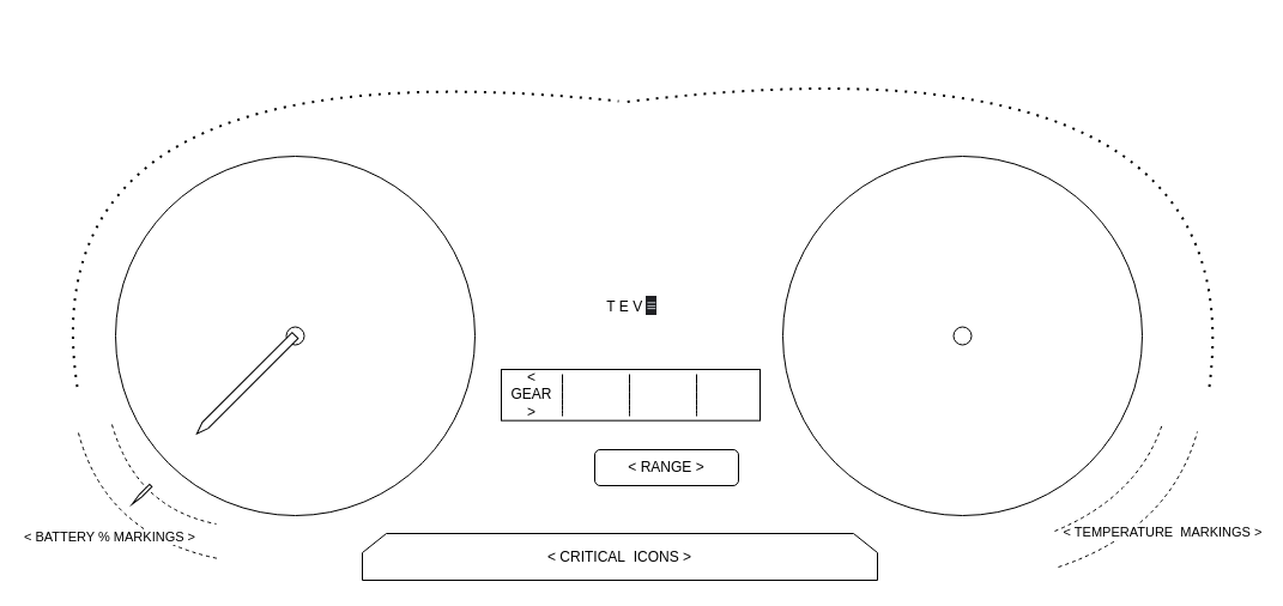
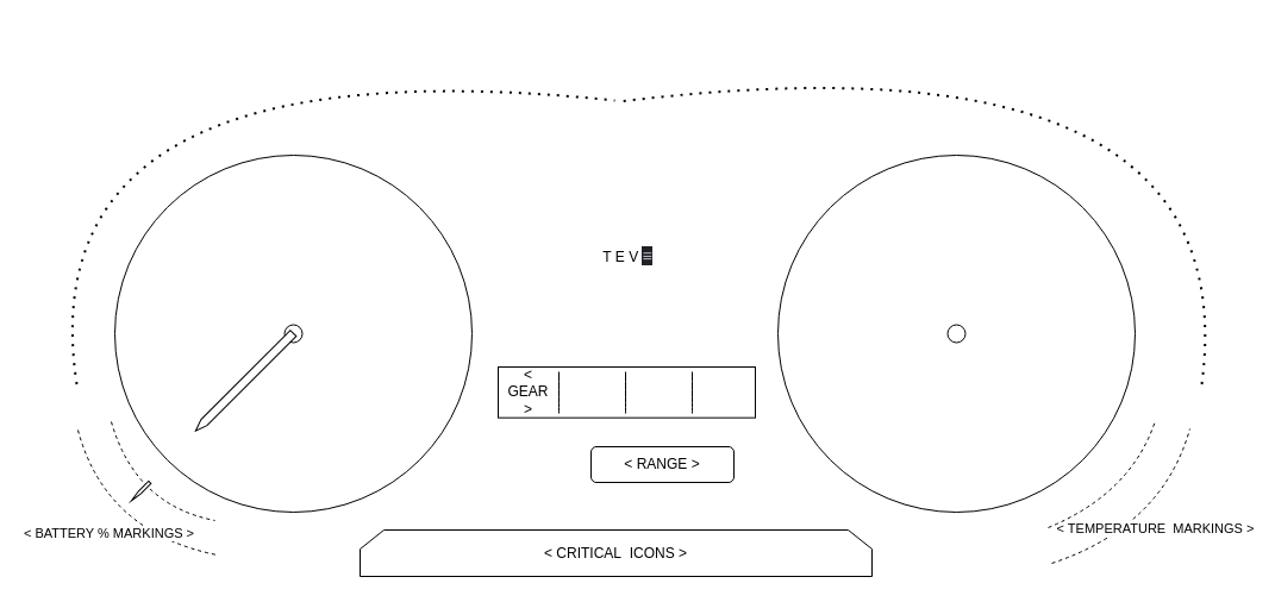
  <mxCell id="0" />
  <mxCell id="1" parent="0" />
  <mxCell id="2" value="" style="ellipse;whiteSpace=wrap;html=1;hachureGap=4;" vertex="1" parent="1"><mxGeometry x="96" y="130" width="300" height="300" as="geometry" /></mxCell>
  <mxCell id="3" value="" style="ellipse;whiteSpace=wrap;html=1;hachureGap=4;" vertex="1" parent="1"><mxGeometry x="653" y="130" width="300" height="300" as="geometry" /></mxCell>
  <mxCell id="4" value="&amp;lt; BATTERY % MARKINGS &amp;gt;" style="endArrow=none;dashed=1;html=1;rounded=0;startSize=14;endSize=14;sourcePerimeterSpacing=8;targetPerimeterSpacing=8;curved=1;" edge="1" parent="1"><mxGeometry width="50" height="50" relative="1" as="geometry"><mxPoint x="65" y="361" as="sourcePoint" /><mxPoint x="182" y="466" as="targetPoint" /><Array as="points"><mxPoint x="88" y="447" /></Array></mxGeometry></mxCell>
  <mxCell id="5" value="&amp;lt; CRITICAL&amp;nbsp; ICONS &amp;gt;" style="shape=loopLimit;whiteSpace=wrap;html=1;hachureGap=4;" vertex="1" parent="1"><mxGeometry x="302" y="445" width="430" height="39" as="geometry" /></mxCell>
  <mxCell id="6" value="&amp;lt; TEMPERATURE&amp;nbsp; MARKINGS &amp;gt;" style="endArrow=none;dashed=1;html=1;rounded=0;startSize=14;endSize=14;sourcePerimeterSpacing=8;targetPerimeterSpacing=8;curved=1;" edge="1" parent="1"><mxGeometry width="50" height="50" relative="1" as="geometry"><mxPoint x="883" y="473" as="sourcePoint" /><mxPoint x="999" y="360" as="targetPoint" /><Array as="points"><mxPoint x="976" y="442" /></Array></mxGeometry></mxCell>
  <mxCell id="7" value="" style="ellipse;whiteSpace=wrap;html=1;aspect=fixed;hachureGap=4;" vertex="1" parent="1"><mxGeometry x="238.5" y="272.5" width="15" height="15" as="geometry" /></mxCell>
  <mxCell id="8" value="" style="ellipse;whiteSpace=wrap;html=1;aspect=fixed;hachureGap=4;" vertex="1" parent="1"><mxGeometry x="795.5" y="272.5" width="15" height="15" as="geometry" /></mxCell>
  <mxCell id="9" value="" style="endArrow=none;dashed=1;html=1;dashPattern=1 3;strokeWidth=2;rounded=0;startSize=14;endSize=14;sourcePerimeterSpacing=8;targetPerimeterSpacing=8;curved=1;" edge="1" parent="1"><mxGeometry width="50" height="50" relative="1" as="geometry"><mxPoint x="64" y="322.5" as="sourcePoint" /><mxPoint x="516" y="84" as="targetPoint" /><Array as="points"><mxPoint x="20" y="32" /></Array></mxGeometry></mxCell>
  <mxCell id="10" value="" style="endArrow=none;dashed=1;html=1;dashPattern=1 3;strokeWidth=2;rounded=0;startSize=14;endSize=14;sourcePerimeterSpacing=8;targetPerimeterSpacing=8;curved=1;" edge="1" parent="1"><mxGeometry width="50" height="50" relative="1" as="geometry"><mxPoint x="1009" y="322.5" as="sourcePoint" /><mxPoint x="519" y="85" as="targetPoint" /><Array as="points"><mxPoint x="1049" y="20" /></Array></mxGeometry></mxCell>
  <mxCell id="11" value="" style="html=1;shadow=0;dashed=0;align=center;verticalAlign=middle;shape=mxgraph.arrows2.arrow;dy=0;dx=10;notch=0;hachureGap=4;direction=south;rotation=45;" vertex="1" parent="1"><mxGeometry x="201.34" y="262.66" width="7" height="116" as="geometry" /></mxCell>
  <mxCell id="12" value="" style="endArrow=none;dashed=1;html=1;rounded=0;startSize=14;endSize=14;sourcePerimeterSpacing=8;targetPerimeterSpacing=8;curved=1;" edge="1" parent="1"><mxGeometry width="50" height="50" relative="1" as="geometry"><mxPoint x="93" y="354" as="sourcePoint" /><mxPoint x="180" y="437" as="targetPoint" /><Array as="points"><mxPoint x="113" y="424" /></Array></mxGeometry></mxCell>
  <mxCell id="13" value="" style="html=1;shadow=0;dashed=0;align=center;verticalAlign=middle;shape=mxgraph.arrows2.arrow;dy=0;dx=10;notch=0;hachureGap=4;direction=south;rotation=45;" vertex="1" parent="1"><mxGeometry x="116.17" y="401.68" width="2.87" height="21.92" as="geometry" /></mxCell>
  <mxCell id="14" value="&amp;lt; RANGE &amp;gt;" style="rounded=1;whiteSpace=wrap;html=1;hachureGap=4;" vertex="1" parent="1"><mxGeometry x="496" y="375" width="120" height="30" as="geometry" /></mxCell>
  <mxCell id="15" value="" style="rounded=0;whiteSpace=wrap;html=1;hachureGap=4;" vertex="1" parent="1"><mxGeometry x="418" y="308" width="216" height="42.66" as="geometry" /></mxCell>
  <mxCell id="16" value="" style="endArrow=none;html=1;rounded=0;startSize=14;endSize=14;sourcePerimeterSpacing=8;targetPerimeterSpacing=8;curved=1;" edge="1" parent="1"><mxGeometry width="50" height="50" relative="1" as="geometry"><mxPoint x="469" y="347" as="sourcePoint" /><mxPoint x="469" y="312" as="targetPoint" /></mxGeometry></mxCell>
  <mxCell id="17" value="" style="endArrow=none;html=1;rounded=0;startSize=14;endSize=14;sourcePerimeterSpacing=8;targetPerimeterSpacing=8;curved=1;" edge="1" parent="1"><mxGeometry width="50" height="50" relative="1" as="geometry"><mxPoint x="525" y="347" as="sourcePoint" /><mxPoint x="525" y="312" as="targetPoint" /></mxGeometry></mxCell>
  <mxCell id="18" value="" style="endArrow=none;html=1;rounded=0;startSize=14;endSize=14;sourcePerimeterSpacing=8;targetPerimeterSpacing=8;curved=1;" edge="1" parent="1"><mxGeometry width="50" height="50" relative="1" as="geometry"><mxPoint x="581" y="347" as="sourcePoint" /><mxPoint x="581" y="312" as="targetPoint" /></mxGeometry></mxCell>
  <mxCell id="19" value="" style="endArrow=none;dashed=1;html=1;rounded=0;startSize=14;endSize=14;sourcePerimeterSpacing=8;targetPerimeterSpacing=8;curved=1;" edge="1" parent="1"><mxGeometry width="50" height="50" relative="1" as="geometry"><mxPoint x="880" y="443" as="sourcePoint" /><mxPoint x="970" y="353" as="targetPoint" /><Array as="points"><mxPoint x="950" y="414" /></Array></mxGeometry></mxCell>
- <mxCell id="20" value="T E V&amp;nbsp;&lt;b style=&quot;color: rgb(189, 193, 198); font-family: arial, sans-serif; font-size: 14px; text-align: left; background-color: rgb(32, 33, 36);&quot;&gt;≡&lt;/b&gt;" style="text;html=1;strokeColor=none;fillColor=none;align=center;verticalAlign=middle;whiteSpace=wrap;rounded=0;hachureGap=4;" vertex="1" parent="1"><mxGeometry x="497" y="239.66" width="60" height="30" as="geometry" /></mxCell>
+ <mxCell id="20" value="T E V&amp;nbsp;&lt;b style=&quot;color: rgb(189, 193, 198); font-family: arial, sans-serif; font-size: 14px; text-align: left; background-color: rgb(32, 33, 36);&quot;&gt;≡&lt;/b&gt;" style="text;html=1;strokeColor=none;fillColor=none;align=center;verticalAlign=middle;whiteSpace=wrap;rounded=0;hachureGap=4;" vertex="1" parent="1"><mxGeometry x="497" y="199.66" width="60" height="30" as="geometry" /></mxCell>
  <mxCell id="21" value="&amp;lt; GEAR &amp;gt;" style="text;html=1;strokeColor=none;fillColor=none;align=center;verticalAlign=middle;whiteSpace=wrap;rounded=0;hachureGap=4;" vertex="1" parent="1"><mxGeometry x="427" y="312.33" width="33" height="34" as="geometry" /></mxCell>
